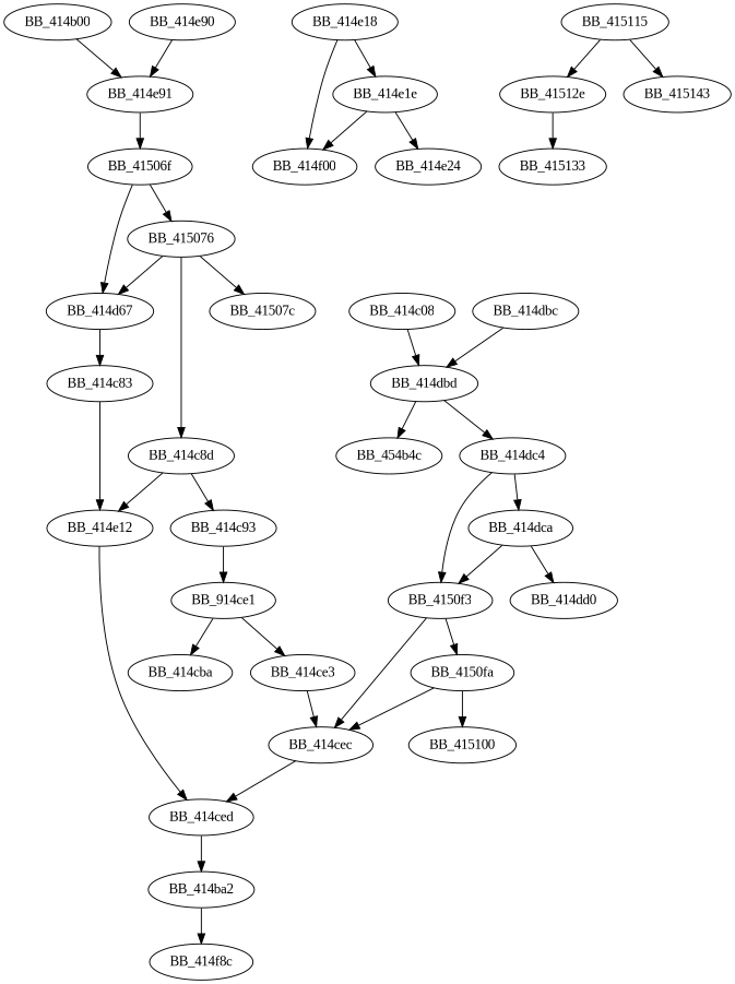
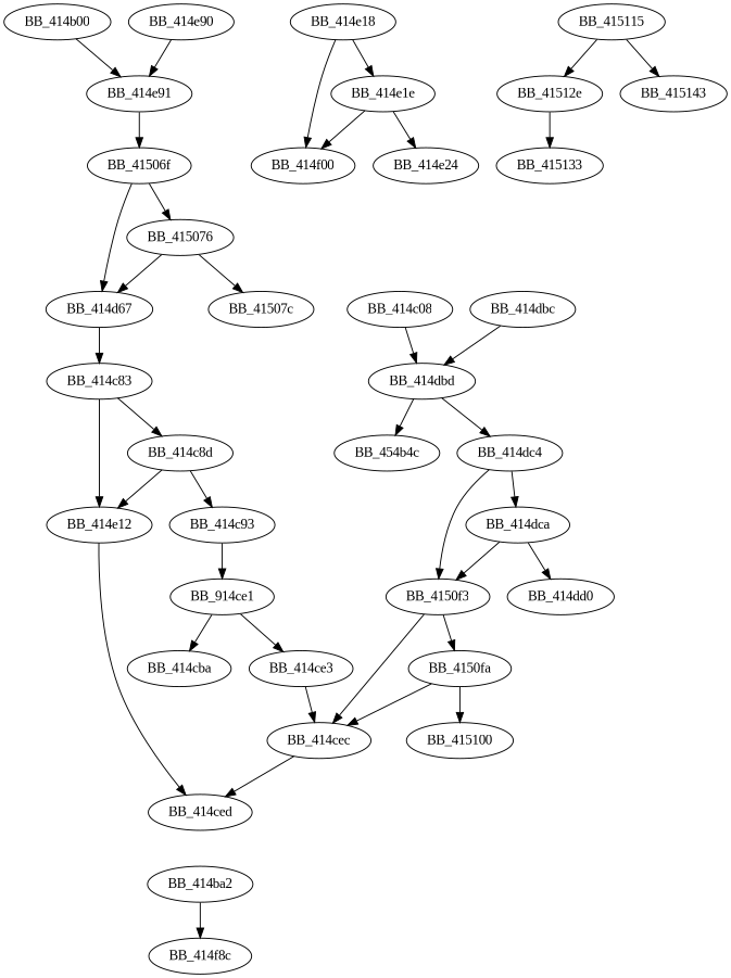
  digraph {
    fontname="Liberation Serif"
    node [fontname="Liberation Serif"]
    edge [fontname="Liberation Serif"]
    BB_414b00
    BB_414e91
    BB_41506f
    BB_414d67
    BB_415076
    n6 [label=BB_454b4c]
    BB_414c08
    BB_414dbd
    BB_414ba2
    BB_414f8c
    BB_414dc4
    BB_414dca
    BB_4150f3
    BB_414c83
    BB_414c8d
    BB_414e12
    BB_414c93
    BB_414ced
    n19 [label=BB_914ce1]
    BB_414e18
    BB_414e1e
    BB_414f00
    BB_414cba
    BB_414ce3
    BB_414cec
    BB_414dbc
    BB_414dd0
    BB_4150fa
    BB_415100
    BB_414e24
    BB_414e90
    BB_41507c
    BB_415115
    BB_41512e
    BB_415143
    BB_415133
    BB_414b00 -> BB_414e91
    BB_414e91 -> BB_41506f
    BB_41506f -> BB_414d67
    BB_41506f -> BB_415076
    BB_414d67 -> BB_414c83
    BB_415076 -> BB_414d67
    BB_415076 -> BB_41507c
    BB_414c08 -> BB_414dbd
    BB_414dbd -> n6
    BB_414dbd -> BB_414dc4
    BB_414ba2 -> BB_414f8c
    BB_414dc4 -> BB_414dca
    BB_414dc4 -> BB_4150f3
    BB_414dca -> BB_4150f3
    BB_414dca -> BB_414dd0
    BB_4150f3 -> BB_414cec
    BB_4150f3 -> BB_4150fa
-   BB_415076 -> BB_414c8d
+   BB_414c83 -> BB_414c8d
    BB_414c83 -> BB_414e12
    BB_414c8d -> BB_414e12
    BB_414c8d -> BB_414c93
    BB_414e12 -> BB_414ced
    BB_414c93 -> n19
-   BB_414ced -> BB_414ba2
    n19 -> BB_414cba
    n19 -> BB_414ce3
    BB_414e18 -> BB_414e1e
    BB_414e18 -> BB_414f00
    BB_414e1e -> BB_414f00
    BB_414e1e -> BB_414e24
    BB_414ce3 -> BB_414cec
    BB_414cec -> BB_414ced
    BB_414dbc -> BB_414dbd
    BB_4150fa -> BB_414cec
    BB_4150fa -> BB_415100
    BB_414e90 -> BB_414e91
    BB_415115 -> BB_41512e
    BB_415115 -> BB_415143
    BB_41512e -> BB_415133
  }
